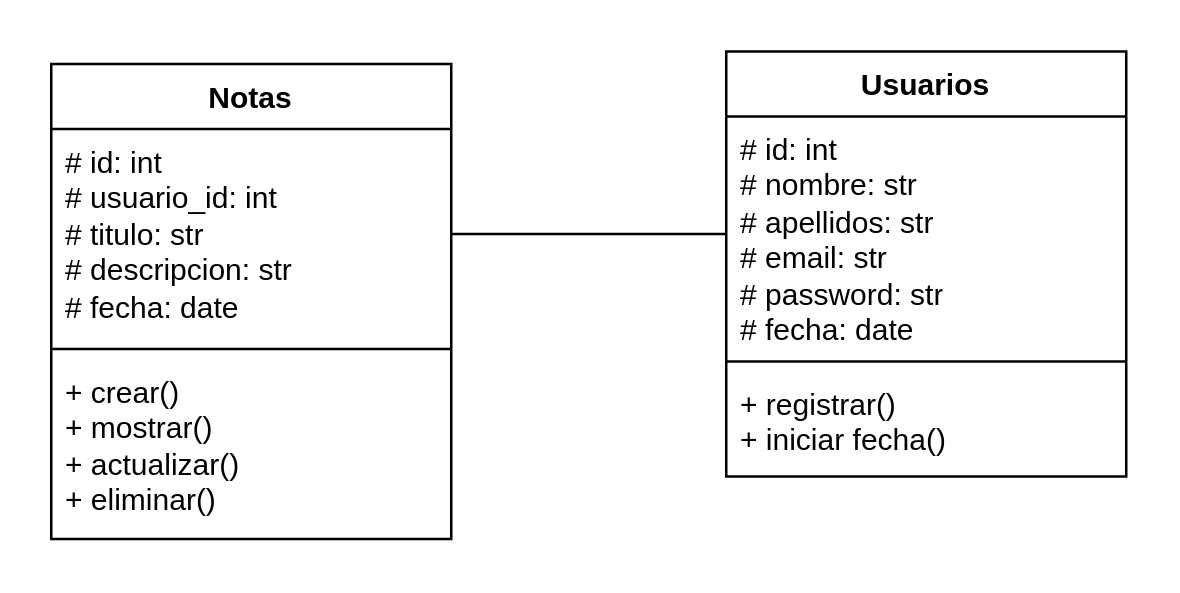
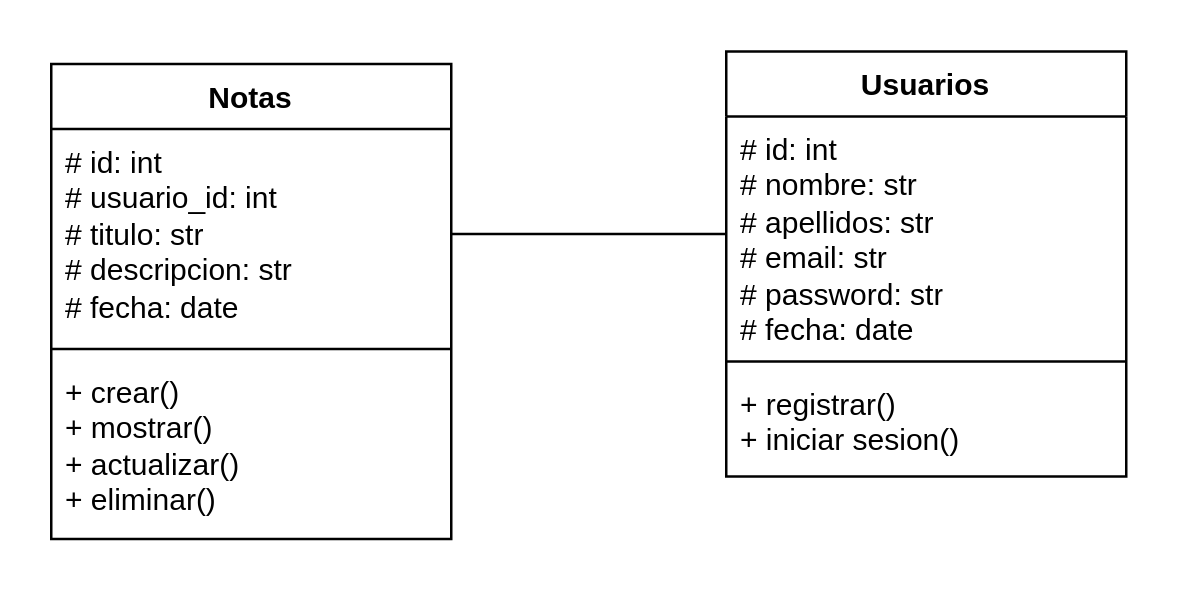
  <mxCell id="0" />
  <mxCell id="1" parent="0" />
  <mxCell id="2" value="Notas" style="swimlane;fontStyle=1;align=center;verticalAlign=top;childLayout=stackLayout;horizontal=1;startSize=26;horizontalStack=0;resizeParent=1;resizeParentMax=0;resizeLast=0;collapsible=1;marginBottom=0;whiteSpace=wrap;html=1;" parent="1" vertex="1"><mxGeometry x="20" y="25" width="160" height="190" as="geometry"><mxRectangle x="370" y="120" width="70" height="30" as="alternateBounds" /></mxGeometry></mxCell>
  <mxCell id="3" value="# id: int&lt;div&gt;&lt;span style=&quot;color: rgb(0, 0, 0);&quot;&gt;# usuario_id: int&lt;/span&gt;&lt;/div&gt;&lt;div&gt;&lt;span style=&quot;color: rgb(0, 0, 0);&quot;&gt;# titulo: str&lt;/span&gt;&lt;/div&gt;&lt;div&gt;&lt;span style=&quot;color: rgb(0, 0, 0);&quot;&gt;# descripcion: str&lt;/span&gt;&lt;/div&gt;&lt;div&gt;&lt;span style=&quot;color: rgb(0, 0, 0);&quot;&gt;# fecha: date&lt;/span&gt;&lt;/div&gt;" style="text;strokeColor=none;fillColor=none;align=left;verticalAlign=top;spacingLeft=4;spacingRight=4;overflow=hidden;rotatable=0;points=[[0,0.5],[1,0.5]];portConstraint=eastwest;whiteSpace=wrap;html=1;" parent="2" vertex="1"><mxGeometry y="26" width="160" height="84" as="geometry" /></mxCell>
  <mxCell id="4" value="" style="line;strokeWidth=1;fillColor=none;align=left;verticalAlign=middle;spacingTop=-1;spacingLeft=3;spacingRight=3;rotatable=0;labelPosition=right;points=[];portConstraint=eastwest;strokeColor=inherit;" parent="2" vertex="1"><mxGeometry y="110" width="160" height="8" as="geometry" /></mxCell>
  <mxCell id="5" value="+ crear()&lt;div&gt;+ mostrar()&lt;/div&gt;&lt;div&gt;+ actualizar()&lt;/div&gt;&lt;div&gt;+ eliminar()&lt;/div&gt;" style="text;strokeColor=none;fillColor=none;align=left;verticalAlign=top;spacingLeft=4;spacingRight=4;overflow=hidden;rotatable=0;points=[[0,0.5],[1,0.5]];portConstraint=eastwest;whiteSpace=wrap;html=1;" parent="2" vertex="1"><mxGeometry y="118" width="160" height="72" as="geometry" /></mxCell>
  <mxCell id="6" value="Usuarios" style="swimlane;fontStyle=1;align=center;verticalAlign=top;childLayout=stackLayout;horizontal=1;startSize=26;horizontalStack=0;resizeParent=1;resizeParentMax=0;resizeLast=0;collapsible=1;marginBottom=0;whiteSpace=wrap;html=1;" vertex="1" parent="1"><mxGeometry x="290" y="20" width="160" height="170" as="geometry"><mxRectangle x="370" y="120" width="70" height="30" as="alternateBounds" /></mxGeometry></mxCell>
  <mxCell id="7" value="# id: int&lt;div&gt;&lt;span style=&quot;color: rgb(0, 0, 0);&quot;&gt;# nombre: str&lt;/span&gt;&lt;/div&gt;&lt;div&gt;&lt;span style=&quot;color: rgb(0, 0, 0);&quot;&gt;# apellidos: str&lt;/span&gt;&lt;/div&gt;&lt;div&gt;&lt;span style=&quot;color: rgb(0, 0, 0);&quot;&gt;# email: str&lt;/span&gt;&lt;/div&gt;&lt;div&gt;&lt;span style=&quot;color: rgb(0, 0, 0);&quot;&gt;# password: str&lt;/span&gt;&lt;/div&gt;&lt;div&gt;&lt;span style=&quot;color: rgb(0, 0, 0);&quot;&gt;# fecha: date&lt;/span&gt;&lt;/div&gt;" style="text;strokeColor=none;fillColor=none;align=left;verticalAlign=top;spacingLeft=4;spacingRight=4;overflow=hidden;rotatable=0;points=[[0,0.5],[1,0.5]];portConstraint=eastwest;whiteSpace=wrap;html=1;" vertex="1" parent="6"><mxGeometry y="26" width="160" height="94" as="geometry" /></mxCell>
  <mxCell id="8" value="" style="line;strokeWidth=1;fillColor=none;align=left;verticalAlign=middle;spacingTop=-1;spacingLeft=3;spacingRight=3;rotatable=0;labelPosition=right;points=[];portConstraint=eastwest;strokeColor=inherit;" vertex="1" parent="6"><mxGeometry y="120" width="160" height="8" as="geometry" /></mxCell>
- <mxCell id="9" value="&lt;div&gt;+ registrar()&lt;/div&gt;&lt;div&gt;+ iniciar fecha()&lt;/div&gt;" style="text;strokeColor=none;fillColor=none;align=left;verticalAlign=top;spacingLeft=4;spacingRight=4;overflow=hidden;rotatable=0;points=[[0,0.5],[1,0.5]];portConstraint=eastwest;whiteSpace=wrap;html=1;" vertex="1" parent="6"><mxGeometry y="128" width="160" height="42" as="geometry" /></mxCell>
+ <mxCell id="9" value="&lt;div&gt;+ registrar()&lt;/div&gt;&lt;div&gt;+ iniciar sesion()&lt;/div&gt;" style="text;strokeColor=none;fillColor=none;align=left;verticalAlign=top;spacingLeft=4;spacingRight=4;overflow=hidden;rotatable=0;points=[[0,0.5],[1,0.5]];portConstraint=eastwest;whiteSpace=wrap;html=1;" vertex="1" parent="6"><mxGeometry y="128" width="160" height="42" as="geometry" /></mxCell>
  <mxCell id="10" style="edgeStyle=none;html=1;exitX=1;exitY=0.5;exitDx=0;exitDy=0;entryX=0;entryY=0.5;entryDx=0;entryDy=0;endArrow=none;endFill=0;rounded=1;curved=0;strokeColor=default;" edge="1" parent="1" source="3" target="7"><mxGeometry relative="1" as="geometry" /></mxCell>
